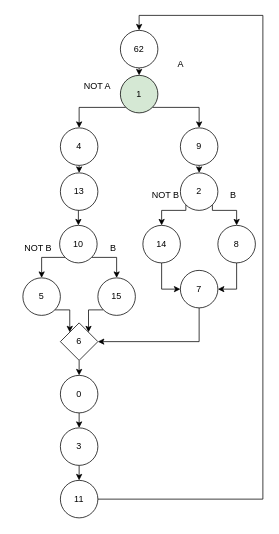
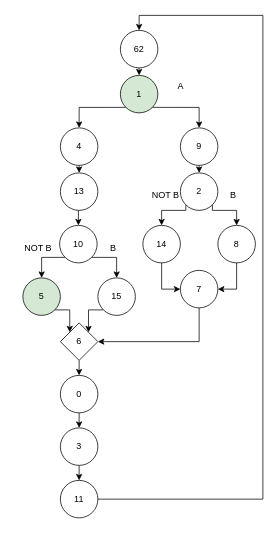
  <mxCell id="0" />
  <mxCell id="1" parent="0" />
  <mxCell id="2" style="edgeStyle=orthogonalEdgeStyle;rounded=0;orthogonalLoop=1;jettySize=auto;html=1;exitX=0.5;exitY=1;exitDx=0;exitDy=0;entryX=0.5;entryY=0;entryDx=0;entryDy=0;" edge="1" parent="1" source="3" target="36"><mxGeometry relative="1" as="geometry" /></mxCell>
  <mxCell id="3" value="3" style="ellipse;whiteSpace=wrap;html=1;" vertex="1" parent="1"><mxGeometry x="80" y="570" width="50" height="50" as="geometry" /></mxCell>
  <mxCell id="4" style="edgeStyle=orthogonalEdgeStyle;rounded=0;orthogonalLoop=1;jettySize=auto;html=1;exitX=0.5;exitY=1;exitDx=0;exitDy=0;entryX=0.5;entryY=0;entryDx=0;entryDy=0;" edge="1" parent="1" source="5" target="3"><mxGeometry relative="1" as="geometry" /></mxCell>
  <mxCell id="5" value="0" style="ellipse;whiteSpace=wrap;html=1;" vertex="1" parent="1"><mxGeometry x="80" y="500" width="50" height="50" as="geometry" /></mxCell>
  <mxCell id="6" style="edgeStyle=orthogonalEdgeStyle;rounded=0;orthogonalLoop=1;jettySize=auto;html=1;exitX=0.5;exitY=1;exitDx=0;exitDy=0;entryX=1;entryY=0.5;entryDx=0;entryDy=0;" edge="1" parent="1" source="7" target="9"><mxGeometry relative="1" as="geometry" /></mxCell>
  <mxCell id="7" value="7" style="ellipse;whiteSpace=wrap;html=1;" vertex="1" parent="1"><mxGeometry x="240" y="360" width="50" height="50" as="geometry" /></mxCell>
  <mxCell id="8" style="edgeStyle=orthogonalEdgeStyle;rounded=0;orthogonalLoop=1;jettySize=auto;html=1;exitX=0.5;exitY=1;exitDx=0;exitDy=0;entryX=0.5;entryY=0;entryDx=0;entryDy=0;" edge="1" parent="1" source="9" target="5"><mxGeometry relative="1" as="geometry" /></mxCell>
  <mxCell id="9" value="6" style="rhombus;whiteSpace=wrap;html=1;" vertex="1" parent="1"><mxGeometry x="80" y="430" width="50" height="50" as="geometry" /></mxCell>
  <mxCell id="10" style="edgeStyle=orthogonalEdgeStyle;rounded=0;orthogonalLoop=1;jettySize=auto;html=1;exitX=0;exitY=1;exitDx=0;exitDy=0;entryX=0.5;entryY=0;entryDx=0;entryDy=0;" edge="1" parent="1" source="12" target="20"><mxGeometry relative="1" as="geometry"><Array as="points"><mxPoint x="55" y="343" /></Array></mxGeometry></mxCell>
  <mxCell id="11" style="edgeStyle=orthogonalEdgeStyle;rounded=0;orthogonalLoop=1;jettySize=auto;html=1;exitX=1;exitY=1;exitDx=0;exitDy=0;entryX=0.5;entryY=0;entryDx=0;entryDy=0;" edge="1" parent="1" source="12" target="18"><mxGeometry relative="1" as="geometry" /></mxCell>
  <mxCell id="12" value="10" style="ellipse;whiteSpace=wrap;html=1;" vertex="1" parent="1"><mxGeometry x="79" y="300" width="50" height="50" as="geometry" /></mxCell>
  <mxCell id="13" style="edgeStyle=orthogonalEdgeStyle;rounded=0;orthogonalLoop=1;jettySize=auto;html=1;exitX=0.5;exitY=1;exitDx=0;exitDy=0;entryX=1;entryY=0.5;entryDx=0;entryDy=0;" edge="1" parent="1" source="14" target="7"><mxGeometry relative="1" as="geometry" /></mxCell>
  <mxCell id="14" value="8" style="ellipse;whiteSpace=wrap;html=1;" vertex="1" parent="1"><mxGeometry x="290" y="300" width="50" height="50" as="geometry" /></mxCell>
  <mxCell id="15" style="edgeStyle=orthogonalEdgeStyle;rounded=0;orthogonalLoop=1;jettySize=auto;html=1;exitX=0.5;exitY=1;exitDx=0;exitDy=0;entryX=0;entryY=0.5;entryDx=0;entryDy=0;" edge="1" parent="1" source="16" target="7"><mxGeometry relative="1" as="geometry" /></mxCell>
  <mxCell id="16" value="14" style="ellipse;whiteSpace=wrap;html=1;" vertex="1" parent="1"><mxGeometry x="190" y="300" width="50" height="50" as="geometry" /></mxCell>
  <mxCell id="17" style="edgeStyle=orthogonalEdgeStyle;rounded=0;orthogonalLoop=1;jettySize=auto;html=1;exitX=0;exitY=1;exitDx=0;exitDy=0;entryX=1;entryY=0;entryDx=0;entryDy=0;" edge="1" parent="1" source="18" target="9"><mxGeometry relative="1" as="geometry" /></mxCell>
  <mxCell id="18" value="15" style="ellipse;whiteSpace=wrap;html=1;" vertex="1" parent="1"><mxGeometry x="130" y="370" width="50" height="50" as="geometry" /></mxCell>
  <mxCell id="19" style="edgeStyle=orthogonalEdgeStyle;rounded=0;orthogonalLoop=1;jettySize=auto;html=1;exitX=1;exitY=1;exitDx=0;exitDy=0;entryX=0;entryY=0;entryDx=0;entryDy=0;" edge="1" parent="1" source="20" target="9"><mxGeometry relative="1" as="geometry" /></mxCell>
- <mxCell id="20" value="5" style="ellipse;whiteSpace=wrap;html=1;" vertex="1" parent="1"><mxGeometry x="30" y="370" width="50" height="50" as="geometry" /></mxCell>
+ <mxCell id="20" value="5" style="ellipse;whiteSpace=wrap;html=1;fillColor=#d5e8d4;" vertex="1" parent="1"><mxGeometry x="30" y="370" width="50" height="50" as="geometry" /></mxCell>
  <mxCell id="21" style="edgeStyle=orthogonalEdgeStyle;rounded=0;orthogonalLoop=1;jettySize=auto;html=1;exitX=0;exitY=1;exitDx=0;exitDy=0;entryX=0.5;entryY=0;entryDx=0;entryDy=0;" edge="1" parent="1" source="23" target="16"><mxGeometry relative="1" as="geometry"><Array as="points"><mxPoint x="247" y="280" /><mxPoint x="215" y="280" /></Array></mxGeometry></mxCell>
  <mxCell id="22" style="edgeStyle=orthogonalEdgeStyle;rounded=0;orthogonalLoop=1;jettySize=auto;html=1;exitX=1;exitY=1;exitDx=0;exitDy=0;entryX=0.5;entryY=0;entryDx=0;entryDy=0;" edge="1" parent="1" source="23" target="14"><mxGeometry relative="1" as="geometry"><Array as="points"><mxPoint x="283" y="280" /><mxPoint x="315" y="280" /></Array></mxGeometry></mxCell>
  <mxCell id="23" value="2" style="ellipse;whiteSpace=wrap;html=1;" vertex="1" parent="1"><mxGeometry x="240" y="230" width="50" height="50" as="geometry" /></mxCell>
  <mxCell id="24" style="edgeStyle=orthogonalEdgeStyle;rounded=0;orthogonalLoop=1;jettySize=auto;html=1;exitX=0.5;exitY=1;exitDx=0;exitDy=0;entryX=0.5;entryY=0;entryDx=0;entryDy=0;" edge="1" parent="1" source="25" target="12"><mxGeometry relative="1" as="geometry" /></mxCell>
  <mxCell id="25" value="13" style="ellipse;whiteSpace=wrap;html=1;" vertex="1" parent="1"><mxGeometry x="80" y="230" width="50" height="50" as="geometry" /></mxCell>
  <mxCell id="26" style="edgeStyle=orthogonalEdgeStyle;rounded=0;orthogonalLoop=1;jettySize=auto;html=1;exitX=0.5;exitY=1;exitDx=0;exitDy=0;entryX=0.5;entryY=0;entryDx=0;entryDy=0;" edge="1" parent="1" source="27" target="23"><mxGeometry relative="1" as="geometry" /></mxCell>
  <mxCell id="27" value="9" style="ellipse;whiteSpace=wrap;html=1;" vertex="1" parent="1"><mxGeometry x="240" y="170" width="50" height="50" as="geometry" /></mxCell>
  <mxCell id="28" style="edgeStyle=orthogonalEdgeStyle;rounded=0;orthogonalLoop=1;jettySize=auto;html=1;exitX=0.5;exitY=1;exitDx=0;exitDy=0;entryX=0.5;entryY=0;entryDx=0;entryDy=0;" edge="1" parent="1" source="29" target="25"><mxGeometry relative="1" as="geometry" /></mxCell>
  <mxCell id="29" value="4" style="ellipse;whiteSpace=wrap;html=1;" vertex="1" parent="1"><mxGeometry x="80" y="170" width="50" height="50" as="geometry" /></mxCell>
  <mxCell id="30" style="edgeStyle=orthogonalEdgeStyle;rounded=0;orthogonalLoop=1;jettySize=auto;html=1;exitX=0;exitY=1;exitDx=0;exitDy=0;entryX=0.5;entryY=0;entryDx=0;entryDy=0;" edge="1" parent="1" source="32" target="29"><mxGeometry relative="1" as="geometry" /></mxCell>
  <mxCell id="31" style="edgeStyle=orthogonalEdgeStyle;rounded=0;orthogonalLoop=1;jettySize=auto;html=1;exitX=1;exitY=1;exitDx=0;exitDy=0;entryX=0.5;entryY=0;entryDx=0;entryDy=0;" edge="1" parent="1" source="32" target="27"><mxGeometry relative="1" as="geometry" /></mxCell>
  <mxCell id="32" value="1" style="ellipse;whiteSpace=wrap;html=1;fillColor=#d5e8d4;" vertex="1" parent="1"><mxGeometry x="160" y="100" width="50" height="50" as="geometry" /></mxCell>
  <mxCell id="33" style="edgeStyle=orthogonalEdgeStyle;rounded=0;orthogonalLoop=1;jettySize=auto;html=1;exitX=0.5;exitY=1;exitDx=0;exitDy=0;entryX=0.5;entryY=0;entryDx=0;entryDy=0;" edge="1" parent="1" source="34" target="32"><mxGeometry relative="1" as="geometry" /></mxCell>
  <mxCell id="34" value="62" style="ellipse;whiteSpace=wrap;html=1;" vertex="1" parent="1"><mxGeometry x="160" y="40" width="50" height="50" as="geometry" /></mxCell>
  <mxCell id="35" style="edgeStyle=orthogonalEdgeStyle;rounded=0;orthogonalLoop=1;jettySize=auto;html=1;exitX=1;exitY=0.5;exitDx=0;exitDy=0;entryX=0.5;entryY=0;entryDx=0;entryDy=0;" edge="1" parent="1" source="36" target="34"><mxGeometry relative="1" as="geometry"><Array as="points"><mxPoint x="350" y="665" /><mxPoint x="350" y="20" /><mxPoint x="185" y="20" /></Array></mxGeometry></mxCell>
  <mxCell id="36" value="11" style="ellipse;whiteSpace=wrap;html=1;" vertex="1" parent="1"><mxGeometry x="80" y="640" width="50" height="50" as="geometry" /></mxCell>
- <mxCell id="37" value="NOT A" style="text;html=1;align=center;verticalAlign=middle;resizable=0;points=[];autosize=1;strokeColor=none;fillColor=none;" vertex="1" parent="1"><mxGeometry x="99" y="100" width="60" height="30" as="geometry" /></mxCell>
- <mxCell id="38" value="A" style="text;html=1;align=center;verticalAlign=middle;resizable=0;points=[];autosize=1;strokeColor=none;fillColor=none;" vertex="1" parent="1"><mxGeometry x="225" y="70" width="30" height="30" as="geometry" /></mxCell>
+ <mxCell id="38" value="A" style="text;html=1;align=center;verticalAlign=middle;resizable=0;points=[];autosize=1;strokeColor=none;fillColor=none;" vertex="1" parent="1"><mxGeometry x="225" y="100" width="30" height="30" as="geometry" /></mxCell>
  <mxCell id="39" value="NOT B" style="text;html=1;align=center;verticalAlign=middle;resizable=0;points=[];autosize=1;strokeColor=none;fillColor=none;" vertex="1" parent="1"><mxGeometry x="20" y="315" width="60" height="30" as="geometry" /></mxCell>
  <mxCell id="40" value="B" style="text;html=1;align=center;verticalAlign=middle;resizable=0;points=[];autosize=1;strokeColor=none;fillColor=none;" vertex="1" parent="1"><mxGeometry x="135" y="315" width="30" height="30" as="geometry" /></mxCell>
  <mxCell id="41" value="NOT B" style="text;html=1;align=center;verticalAlign=middle;resizable=0;points=[];autosize=1;strokeColor=none;fillColor=none;" vertex="1" parent="1"><mxGeometry x="190" y="245" width="60" height="30" as="geometry" /></mxCell>
  <mxCell id="42" value="B" style="text;html=1;align=center;verticalAlign=middle;resizable=0;points=[];autosize=1;strokeColor=none;fillColor=none;" vertex="1" parent="1"><mxGeometry x="295" y="245" width="30" height="30" as="geometry" /></mxCell>
